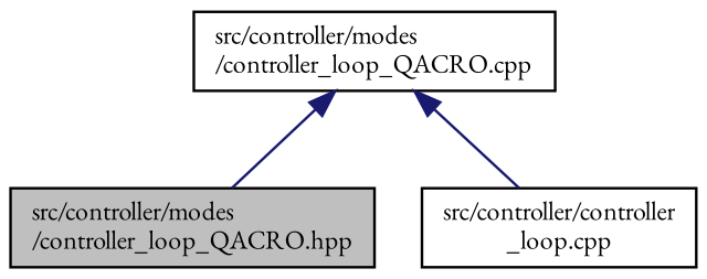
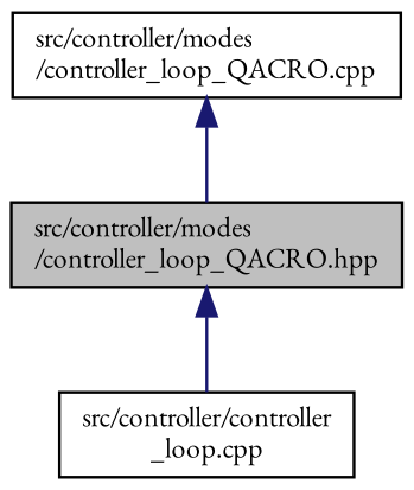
  digraph {
    fontname="EB Garamond"
    node [color=black fillcolor=white fontname="EB Garamond" fontsize=10 shape=record style=filled]
    edge [color=midnightblue dir=back fontname="EB Garamond" fontsize=10 labelfontname=Helvetica labelfontsize=10 style=solid]
    n1 [fillcolor=grey75 fontcolor=black height=0.2 label="src/controller/modes\l/controller_loop_QACRO.hpp" width=0.4]
    n2 [height=0.2 label="src/controller/controller\l_loop.cpp" width=0.4]
    n3 [height=0.2 label="src/controller/modes\l/controller_loop_QACRO.cpp" width=0.4]
-   n3 -> n2
+   n1 -> n2
    n3 -> n1
  }
